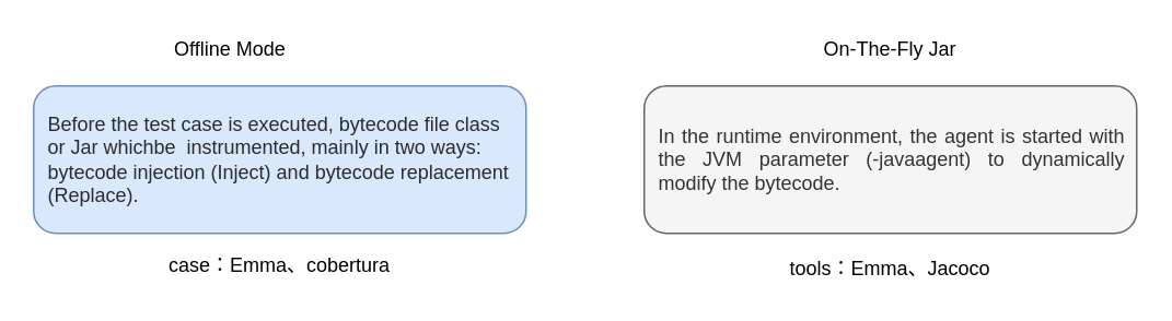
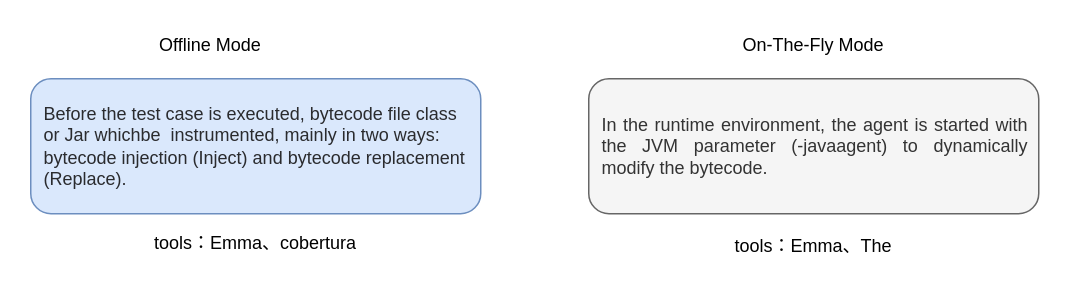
  <mxCell id="0" />
  <mxCell id="1" parent="0" />
  <mxCell id="2" value="Offline Mode" style="text;html=1;strokeColor=none;fillColor=none;align=center;verticalAlign=middle;whiteSpace=wrap;rounded=0;" parent="1" vertex="1"><mxGeometry x="100" y="20" width="80" height="20" as="geometry" /></mxCell>
  <mxCell id="3" value="&lt;div style=&quot;&quot;&gt;&lt;span style=&quot;color: rgb(42, 43, 46);&quot;&gt;Before the test case is executed, bytecode file class or Jar whichbe&amp;nbsp; instrumented&lt;/span&gt;&lt;span style=&quot;color: rgb(42, 43, 46);&quot;&gt;, mainly in two ways: bytecode injection (Inject) and bytecode replacement (Replace).&lt;/span&gt;&lt;br&gt;&lt;/div&gt;" style="rounded=1;whiteSpace=wrap;html=1;align=left;spacingRight=7;spacingLeft=7;fillColor=#dae8fc;strokeColor=#6c8ebf;" parent="1" vertex="1"><mxGeometry x="20" y="52" width="300" height="90" as="geometry" /></mxCell>
- <mxCell id="4" value="On-The-Fly Jar" style="text;html=1;strokeColor=none;fillColor=none;align=center;verticalAlign=middle;whiteSpace=wrap;rounded=0;" parent="1" vertex="1"><mxGeometry x="487" y="20" width="110" height="20" as="geometry" /></mxCell>
+ <mxCell id="4" value="On-The-Fly Mode" style="text;html=1;strokeColor=none;fillColor=none;align=center;verticalAlign=middle;whiteSpace=wrap;rounded=0;" parent="1" vertex="1"><mxGeometry x="487" y="20" width="110" height="20" as="geometry" /></mxCell>
  <mxCell id="5" value="&lt;div style=&quot;text-align: justify;&quot;&gt;&lt;span style=&quot;background-color: initial;&quot;&gt;In the runtime environment, the agent is started with the JVM parameter (-javaagent) to dynamically modify the bytecode.&lt;/span&gt;&lt;/div&gt;" style="rounded=1;whiteSpace=wrap;html=1;align=left;spacingLeft=7;spacingRight=7;fillColor=#f5f5f5;fontColor=#333333;strokeColor=#666666;" parent="1" vertex="1"><mxGeometry x="392" y="52" width="300" height="90" as="geometry" /></mxCell>
- <mxCell id="6" value="&lt;div style=&quot;text-align: left&quot;&gt;&lt;span&gt;case：Emma、cobertura&lt;/span&gt;&lt;/div&gt;" style="text;html=1;strokeColor=none;fillColor=none;align=center;verticalAlign=middle;whiteSpace=wrap;rounded=0;" parent="1" vertex="1"><mxGeometry x="70" y="152" width="200" height="20" as="geometry" /></mxCell>
- <mxCell id="7" value="&lt;div style=&quot;text-align: left&quot;&gt;&lt;span&gt;tools：Emma、Jacoco&lt;/span&gt;&lt;/div&gt;" style="text;html=1;strokeColor=none;fillColor=none;align=center;verticalAlign=middle;whiteSpace=wrap;rounded=0;" parent="1" vertex="1"><mxGeometry x="442" y="154" width="200" height="20" as="geometry" /></mxCell>
+ <mxCell id="6" value="&lt;div style=&quot;text-align: left&quot;&gt;&lt;span&gt;tools：Emma、cobertura&lt;/span&gt;&lt;/div&gt;" style="text;html=1;strokeColor=none;fillColor=none;align=center;verticalAlign=middle;whiteSpace=wrap;rounded=0;" parent="1" vertex="1"><mxGeometry x="70" y="152" width="200" height="20" as="geometry" /></mxCell>
+ <mxCell id="7" value="&lt;div style=&quot;text-align: left&quot;&gt;&lt;span&gt;tools：Emma、The&lt;/span&gt;&lt;/div&gt;" style="text;html=1;strokeColor=none;fillColor=none;align=center;verticalAlign=middle;whiteSpace=wrap;rounded=0;" parent="1" vertex="1"><mxGeometry x="442" y="154" width="200" height="20" as="geometry" /></mxCell>
